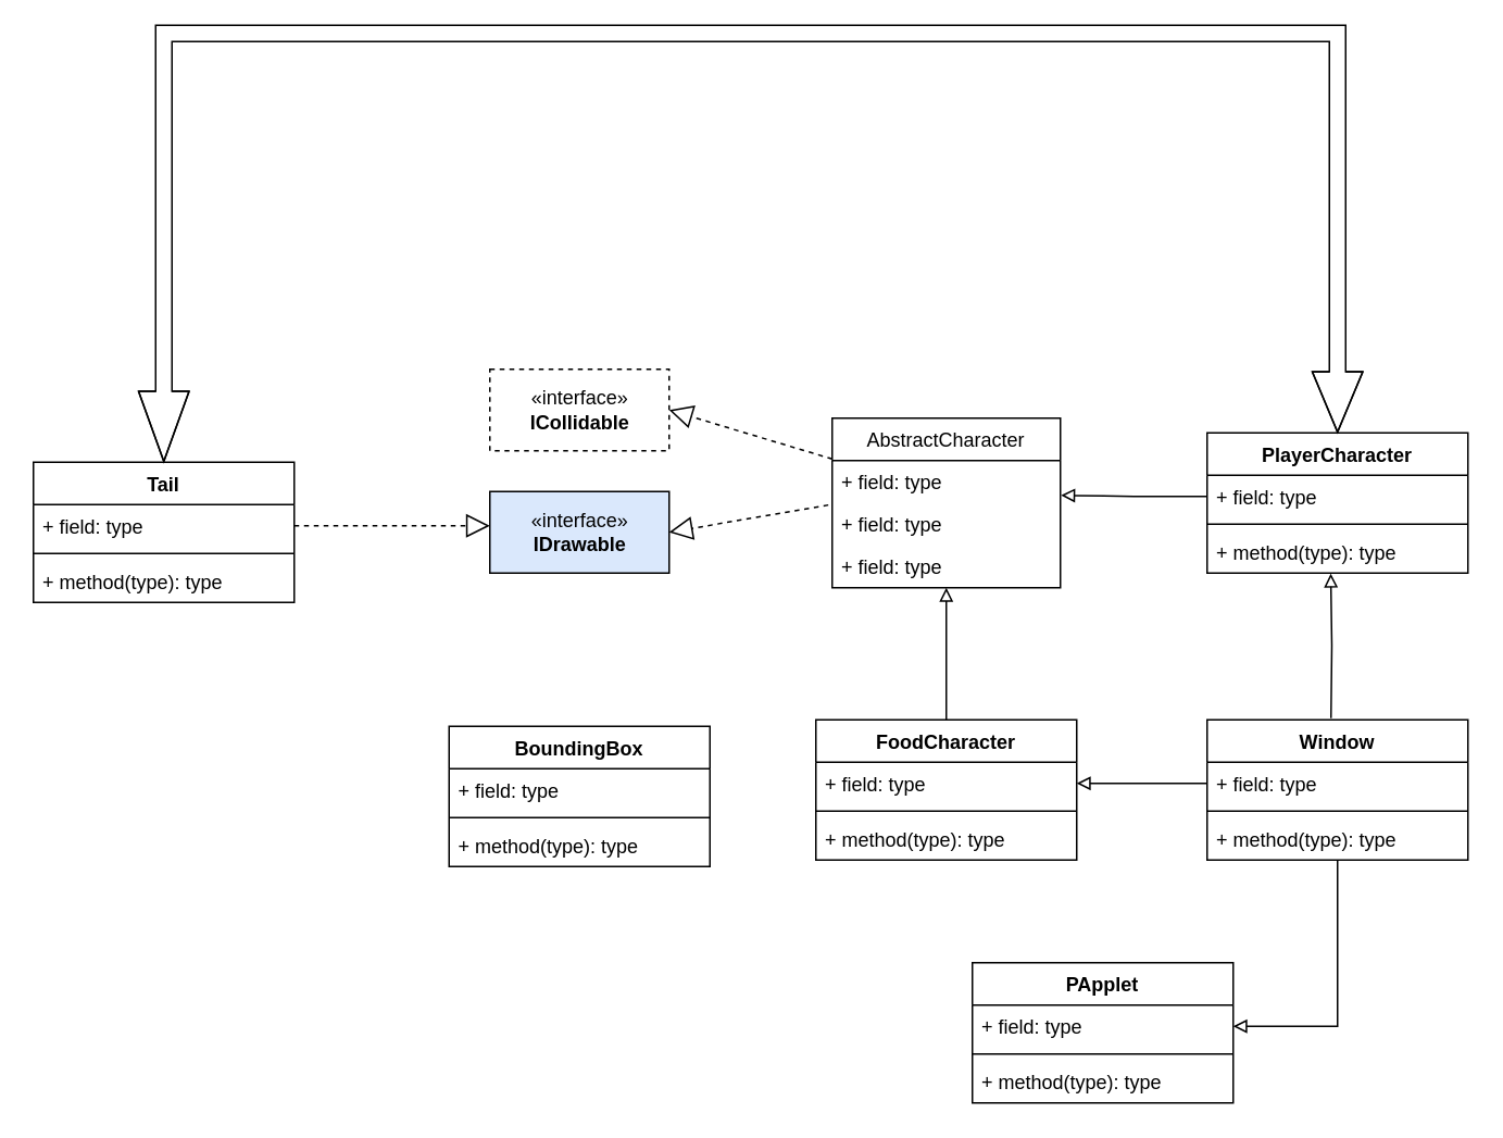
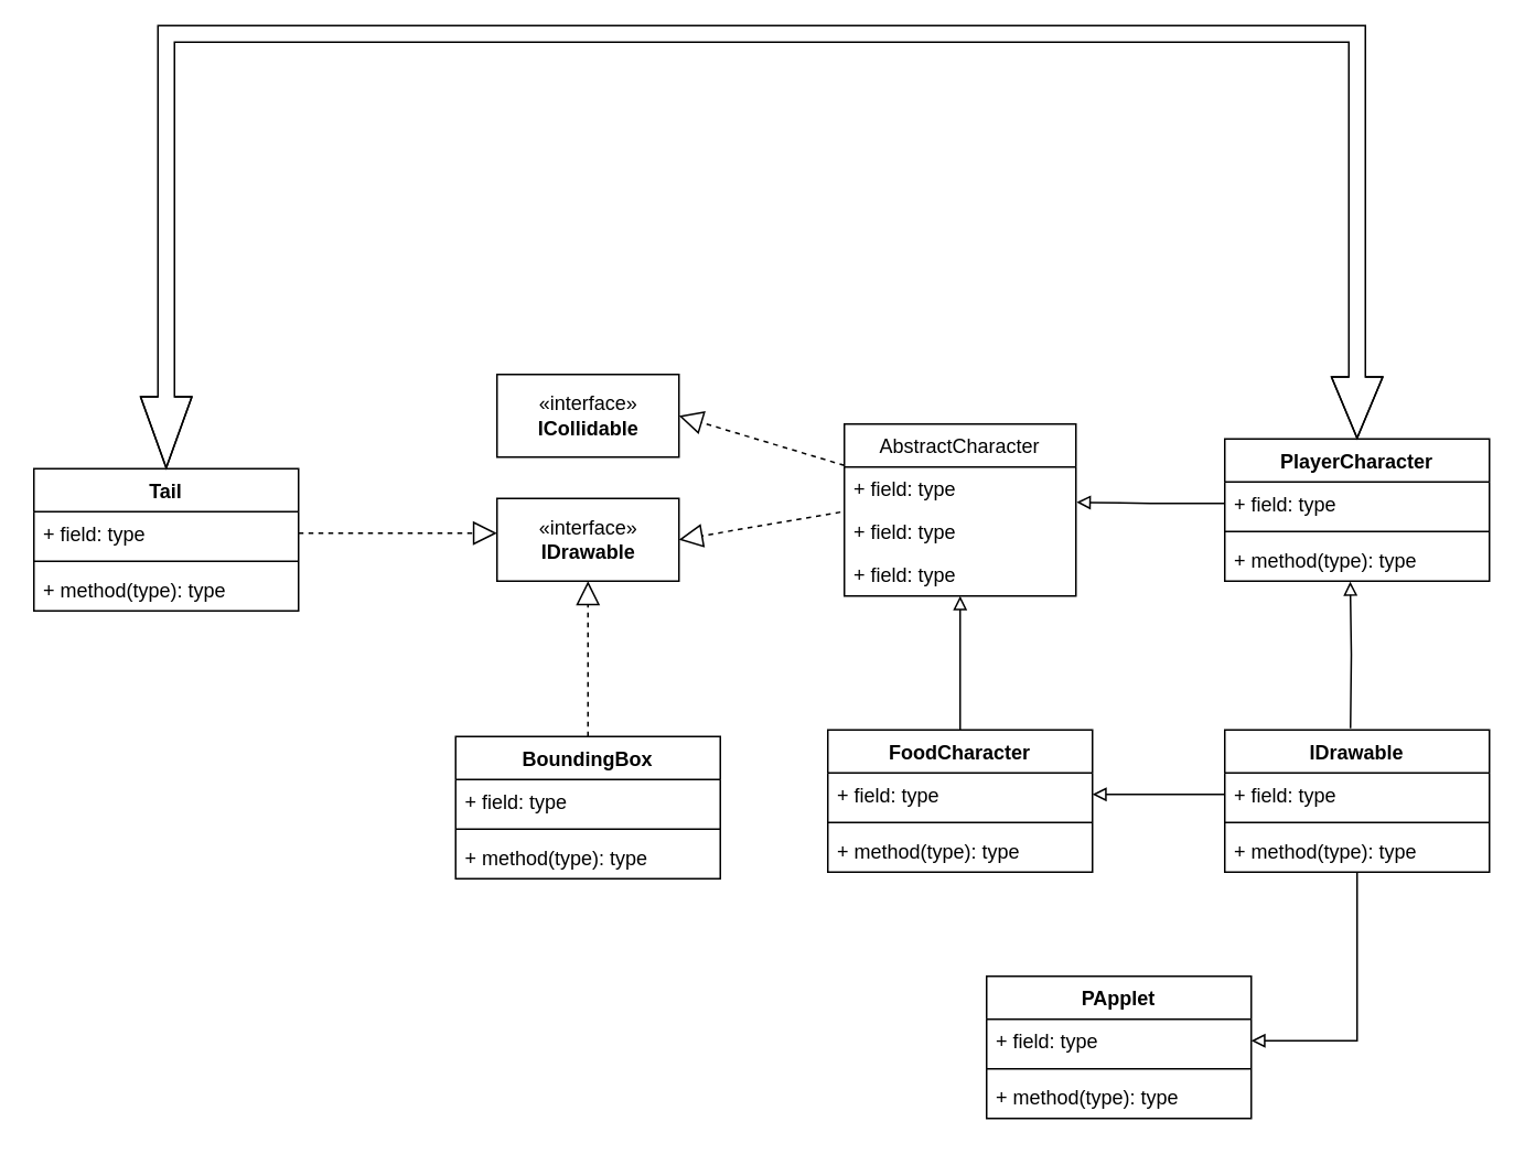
  <mxCell id="0" />
  <mxCell id="1" parent="0" />
  <mxCell id="2" value="AbstractCharacter" style="swimlane;fontStyle=0;childLayout=stackLayout;horizontal=1;startSize=26;fillColor=none;horizontalStack=0;resizeParent=1;resizeParentMax=0;resizeLast=0;collapsible=1;marginBottom=0;" vertex="1" parent="1"><mxGeometry x="510" y="256" width="140" height="104" as="geometry" /></mxCell>
  <mxCell id="3" value="+ field: type" style="text;strokeColor=none;fillColor=none;align=left;verticalAlign=top;spacingLeft=4;spacingRight=4;overflow=hidden;rotatable=0;points=[[0,0.5],[1,0.5]];portConstraint=eastwest;" vertex="1" parent="2"><mxGeometry y="26" width="140" height="26" as="geometry" /></mxCell>
  <mxCell id="4" value="+ field: type" style="text;strokeColor=none;fillColor=none;align=left;verticalAlign=top;spacingLeft=4;spacingRight=4;overflow=hidden;rotatable=0;points=[[0,0.5],[1,0.5]];portConstraint=eastwest;" vertex="1" parent="2"><mxGeometry y="52" width="140" height="26" as="geometry" /></mxCell>
  <mxCell id="5" value="+ field: type" style="text;strokeColor=none;fillColor=none;align=left;verticalAlign=top;spacingLeft=4;spacingRight=4;overflow=hidden;rotatable=0;points=[[0,0.5],[1,0.5]];portConstraint=eastwest;" vertex="1" parent="2"><mxGeometry y="78" width="140" height="26" as="geometry" /></mxCell>
- <mxCell id="6" value="«interface»&lt;br&gt;&lt;b&gt;IDrawable&lt;/b&gt;" style="html=1;fillColor=#dae8fc;" vertex="1" parent="1"><mxGeometry x="300" y="301" width="110" height="50" as="geometry" /></mxCell>
- <mxCell id="7" value="«interface»&lt;br&gt;&lt;b&gt;ICollidable&lt;/b&gt;" style="html=1;dashed=1;" vertex="1" parent="1"><mxGeometry x="300" y="226" width="110" height="50" as="geometry" /></mxCell>
+ <mxCell id="6" value="«interface»&lt;br&gt;&lt;b&gt;IDrawable&lt;/b&gt;" style="html=1;" vertex="1" parent="1"><mxGeometry x="300" y="301" width="110" height="50" as="geometry" /></mxCell>
+ <mxCell id="7" value="«interface»&lt;br&gt;&lt;b&gt;ICollidable&lt;/b&gt;" style="html=1;" vertex="1" parent="1"><mxGeometry x="300" y="226" width="110" height="50" as="geometry" /></mxCell>
  <mxCell id="8" value="PlayerCharacter" style="swimlane;fontStyle=1;align=center;verticalAlign=top;childLayout=stackLayout;horizontal=1;startSize=26;horizontalStack=0;resizeParent=1;resizeParentMax=0;resizeLast=0;collapsible=1;marginBottom=0;" vertex="1" parent="1"><mxGeometry x="740" y="265" width="160" height="86" as="geometry" /></mxCell>
  <mxCell id="9" value="+ field: type" style="text;strokeColor=none;fillColor=none;align=left;verticalAlign=top;spacingLeft=4;spacingRight=4;overflow=hidden;rotatable=0;points=[[0,0.5],[1,0.5]];portConstraint=eastwest;" vertex="1" parent="8"><mxGeometry y="26" width="160" height="26" as="geometry" /></mxCell>
  <mxCell id="10" value="" style="line;strokeWidth=1;fillColor=none;align=left;verticalAlign=middle;spacingTop=-1;spacingLeft=3;spacingRight=3;rotatable=0;labelPosition=right;points=[];portConstraint=eastwest;strokeColor=inherit;" vertex="1" parent="8"><mxGeometry y="52" width="160" height="8" as="geometry" /></mxCell>
  <mxCell id="11" value="+ method(type): type" style="text;strokeColor=none;fillColor=none;align=left;verticalAlign=top;spacingLeft=4;spacingRight=4;overflow=hidden;rotatable=0;points=[[0,0.5],[1,0.5]];portConstraint=eastwest;" vertex="1" parent="8"><mxGeometry y="60" width="160" height="26" as="geometry" /></mxCell>
  <mxCell id="12" value="" style="edgeStyle=orthogonalEdgeStyle;rounded=0;orthogonalLoop=1;jettySize=auto;html=1;endArrow=block;endFill=0;" edge="1" parent="1" source="13"><mxGeometry relative="1" as="geometry"><mxPoint x="580" y="360" as="targetPoint" /></mxGeometry></mxCell>
  <mxCell id="13" value="FoodCharacter" style="swimlane;fontStyle=1;align=center;verticalAlign=top;childLayout=stackLayout;horizontal=1;startSize=26;horizontalStack=0;resizeParent=1;resizeParentMax=0;resizeLast=0;collapsible=1;marginBottom=0;" vertex="1" parent="1"><mxGeometry x="500" y="441" width="160" height="86" as="geometry" /></mxCell>
  <mxCell id="14" value="+ field: type" style="text;strokeColor=none;fillColor=none;align=left;verticalAlign=top;spacingLeft=4;spacingRight=4;overflow=hidden;rotatable=0;points=[[0,0.5],[1,0.5]];portConstraint=eastwest;" vertex="1" parent="13"><mxGeometry y="26" width="160" height="26" as="geometry" /></mxCell>
  <mxCell id="15" value="" style="line;strokeWidth=1;fillColor=none;align=left;verticalAlign=middle;spacingTop=-1;spacingLeft=3;spacingRight=3;rotatable=0;labelPosition=right;points=[];portConstraint=eastwest;strokeColor=inherit;" vertex="1" parent="13"><mxGeometry y="52" width="160" height="8" as="geometry" /></mxCell>
  <mxCell id="16" value="+ method(type): type" style="text;strokeColor=none;fillColor=none;align=left;verticalAlign=top;spacingLeft=4;spacingRight=4;overflow=hidden;rotatable=0;points=[[0,0.5],[1,0.5]];portConstraint=eastwest;" vertex="1" parent="13"><mxGeometry y="60" width="160" height="26" as="geometry" /></mxCell>
  <mxCell id="17" value="BoundingBox" style="swimlane;fontStyle=1;align=center;verticalAlign=top;childLayout=stackLayout;horizontal=1;startSize=26;horizontalStack=0;resizeParent=1;resizeParentMax=0;resizeLast=0;collapsible=1;marginBottom=0;" vertex="1" parent="1"><mxGeometry x="275" y="445" width="160" height="86" as="geometry" /></mxCell>
  <mxCell id="18" value="+ field: type" style="text;strokeColor=none;fillColor=none;align=left;verticalAlign=top;spacingLeft=4;spacingRight=4;overflow=hidden;rotatable=0;points=[[0,0.5],[1,0.5]];portConstraint=eastwest;" vertex="1" parent="17"><mxGeometry y="26" width="160" height="26" as="geometry" /></mxCell>
  <mxCell id="19" value="" style="line;strokeWidth=1;fillColor=none;align=left;verticalAlign=middle;spacingTop=-1;spacingLeft=3;spacingRight=3;rotatable=0;labelPosition=right;points=[];portConstraint=eastwest;strokeColor=inherit;" vertex="1" parent="17"><mxGeometry y="52" width="160" height="8" as="geometry" /></mxCell>
  <mxCell id="20" value="+ method(type): type" style="text;strokeColor=none;fillColor=none;align=left;verticalAlign=top;spacingLeft=4;spacingRight=4;overflow=hidden;rotatable=0;points=[[0,0.5],[1,0.5]];portConstraint=eastwest;" vertex="1" parent="17"><mxGeometry y="60" width="160" height="26" as="geometry" /></mxCell>
  <mxCell id="21" value="Tail" style="swimlane;fontStyle=1;align=center;verticalAlign=top;childLayout=stackLayout;horizontal=1;startSize=26;horizontalStack=0;resizeParent=1;resizeParentMax=0;resizeLast=0;collapsible=1;marginBottom=0;" vertex="1" parent="1"><mxGeometry x="20" y="283" width="160" height="86" as="geometry" /></mxCell>
  <mxCell id="22" value="+ field: type" style="text;strokeColor=none;fillColor=none;align=left;verticalAlign=top;spacingLeft=4;spacingRight=4;overflow=hidden;rotatable=0;points=[[0,0.5],[1,0.5]];portConstraint=eastwest;" vertex="1" parent="21"><mxGeometry y="26" width="160" height="26" as="geometry" /></mxCell>
  <mxCell id="23" value="" style="line;strokeWidth=1;fillColor=none;align=left;verticalAlign=middle;spacingTop=-1;spacingLeft=3;spacingRight=3;rotatable=0;labelPosition=right;points=[];portConstraint=eastwest;strokeColor=inherit;" vertex="1" parent="21"><mxGeometry y="52" width="160" height="8" as="geometry" /></mxCell>
  <mxCell id="24" value="+ method(type): type" style="text;strokeColor=none;fillColor=none;align=left;verticalAlign=top;spacingLeft=4;spacingRight=4;overflow=hidden;rotatable=0;points=[[0,0.5],[1,0.5]];portConstraint=eastwest;" vertex="1" parent="21"><mxGeometry y="60" width="160" height="26" as="geometry" /></mxCell>
  <mxCell id="25" value="" style="edgeStyle=orthogonalEdgeStyle;rounded=0;orthogonalLoop=1;jettySize=auto;html=1;entryX=1;entryY=0.5;entryDx=0;entryDy=0;endArrow=block;endFill=0;" edge="1" parent="1" source="27" target="37"><mxGeometry relative="1" as="geometry" /></mxCell>
  <mxCell id="26" value="" style="edgeStyle=orthogonalEdgeStyle;rounded=0;orthogonalLoop=1;jettySize=auto;html=1;entryX=0.474;entryY=1.01;entryDx=0;entryDy=0;entryPerimeter=0;endArrow=block;endFill=0;" edge="1" parent="1" target="11"><mxGeometry relative="1" as="geometry"><mxPoint x="816" y="440" as="sourcePoint" /></mxGeometry></mxCell>
- <mxCell id="27" value="Window" style="swimlane;fontStyle=1;align=center;verticalAlign=top;childLayout=stackLayout;horizontal=1;startSize=26;horizontalStack=0;resizeParent=1;resizeParentMax=0;resizeLast=0;collapsible=1;marginBottom=0;" vertex="1" parent="1"><mxGeometry x="740" y="441" width="160" height="86" as="geometry" /></mxCell>
+ <mxCell id="27" value="IDrawable" style="swimlane;fontStyle=1;align=center;verticalAlign=top;childLayout=stackLayout;horizontal=1;startSize=26;horizontalStack=0;resizeParent=1;resizeParentMax=0;resizeLast=0;collapsible=1;marginBottom=0;" vertex="1" parent="1"><mxGeometry x="740" y="441" width="160" height="86" as="geometry" /></mxCell>
  <mxCell id="28" value="+ field: type" style="text;strokeColor=none;fillColor=none;align=left;verticalAlign=top;spacingLeft=4;spacingRight=4;overflow=hidden;rotatable=0;points=[[0,0.5],[1,0.5]];portConstraint=eastwest;" vertex="1" parent="27"><mxGeometry y="26" width="160" height="26" as="geometry" /></mxCell>
  <mxCell id="29" value="" style="line;strokeWidth=1;fillColor=none;align=left;verticalAlign=middle;spacingTop=-1;spacingLeft=3;spacingRight=3;rotatable=0;labelPosition=right;points=[];portConstraint=eastwest;strokeColor=inherit;" vertex="1" parent="27"><mxGeometry y="52" width="160" height="8" as="geometry" /></mxCell>
  <mxCell id="30" value="+ method(type): type" style="text;strokeColor=none;fillColor=none;align=left;verticalAlign=top;spacingLeft=4;spacingRight=4;overflow=hidden;rotatable=0;points=[[0,0.5],[1,0.5]];portConstraint=eastwest;" vertex="1" parent="27"><mxGeometry y="60" width="160" height="26" as="geometry" /></mxCell>
  <mxCell id="31" value="" style="endArrow=block;dashed=1;endFill=0;endSize=12;html=1;rounded=0;entryX=1;entryY=0.5;entryDx=0;entryDy=0;" edge="1" parent="1" target="7"><mxGeometry width="160" relative="1" as="geometry"><mxPoint x="510" y="281" as="sourcePoint" /><mxPoint x="400" y="256" as="targetPoint" /></mxGeometry></mxCell>
  <mxCell id="32" value="" style="endArrow=block;dashed=1;endFill=0;endSize=12;html=1;rounded=0;entryX=1;entryY=0.5;entryDx=0;entryDy=0;exitX=-0.017;exitY=1.048;exitDx=0;exitDy=0;exitPerimeter=0;" edge="1" parent="1" source="3" target="6"><mxGeometry width="160" relative="1" as="geometry"><mxPoint x="520" y="291" as="sourcePoint" /><mxPoint x="420" y="291" as="targetPoint" /></mxGeometry></mxCell>
+ <mxCell id="33" value="" style="endArrow=block;dashed=1;endFill=0;endSize=12;html=1;rounded=0;exitX=0.5;exitY=0;exitDx=0;exitDy=0;" edge="1" parent="1" source="17" target="6"><mxGeometry width="160" relative="1" as="geometry"><mxPoint x="517.62" y="319.248" as="sourcePoint" /><mxPoint x="420" y="336" as="targetPoint" /></mxGeometry></mxCell>
  <mxCell id="34" value="" style="endArrow=block;dashed=1;endFill=0;endSize=12;html=1;rounded=0;exitX=1;exitY=0.5;exitDx=0;exitDy=0;" edge="1" parent="1" source="22"><mxGeometry width="160" relative="1" as="geometry"><mxPoint x="365" y="455" as="sourcePoint" /><mxPoint x="300" y="322" as="targetPoint" /></mxGeometry></mxCell>
  <mxCell id="35" value="" style="edgeStyle=orthogonalEdgeStyle;rounded=0;orthogonalLoop=1;jettySize=auto;html=1;entryX=1.003;entryY=0.82;entryDx=0;entryDy=0;entryPerimeter=0;endArrow=block;endFill=0;" edge="1" parent="1" source="9" target="3"><mxGeometry relative="1" as="geometry" /></mxCell>
  <mxCell id="36" value="PApplet" style="swimlane;fontStyle=1;align=center;verticalAlign=top;childLayout=stackLayout;horizontal=1;startSize=26;horizontalStack=0;resizeParent=1;resizeParentMax=0;resizeLast=0;collapsible=1;marginBottom=0;" vertex="1" parent="1"><mxGeometry x="596" y="590" width="160" height="86" as="geometry" /></mxCell>
  <mxCell id="37" value="+ field: type" style="text;strokeColor=none;fillColor=none;align=left;verticalAlign=top;spacingLeft=4;spacingRight=4;overflow=hidden;rotatable=0;points=[[0,0.5],[1,0.5]];portConstraint=eastwest;" vertex="1" parent="36"><mxGeometry y="26" width="160" height="26" as="geometry" /></mxCell>
  <mxCell id="38" value="" style="line;strokeWidth=1;fillColor=none;align=left;verticalAlign=middle;spacingTop=-1;spacingLeft=3;spacingRight=3;rotatable=0;labelPosition=right;points=[];portConstraint=eastwest;strokeColor=inherit;" vertex="1" parent="36"><mxGeometry y="52" width="160" height="8" as="geometry" /></mxCell>
  <mxCell id="39" value="+ method(type): type" style="text;strokeColor=none;fillColor=none;align=left;verticalAlign=top;spacingLeft=4;spacingRight=4;overflow=hidden;rotatable=0;points=[[0,0.5],[1,0.5]];portConstraint=eastwest;" vertex="1" parent="36"><mxGeometry y="60" width="160" height="26" as="geometry" /></mxCell>
  <mxCell id="40" value="" style="endArrow=open;html=1;endSize=12;startArrow=diamondThin;startSize=14;startFill=1;edgeStyle=orthogonalEdgeStyle;align=left;verticalAlign=bottom;rounded=0;shape=flexArrow;entryX=0.5;entryY=0;entryDx=0;entryDy=0;" edge="1" parent="1" source="21" target="8"><mxGeometry x="-1" y="3" relative="1" as="geometry"><mxPoint x="-54" y="161.43" as="sourcePoint" /><mxPoint x="136" y="60" as="targetPoint" /><Array as="points"><mxPoint x="100" y="20" /><mxPoint x="820" y="20" /></Array></mxGeometry></mxCell>
  <mxCell id="41" value="" style="edgeStyle=orthogonalEdgeStyle;rounded=0;orthogonalLoop=1;jettySize=auto;html=1;endArrow=block;endFill=0;entryX=1;entryY=0.5;entryDx=0;entryDy=0;" edge="1" parent="1" source="28" target="14"><mxGeometry relative="1" as="geometry" /></mxCell>
